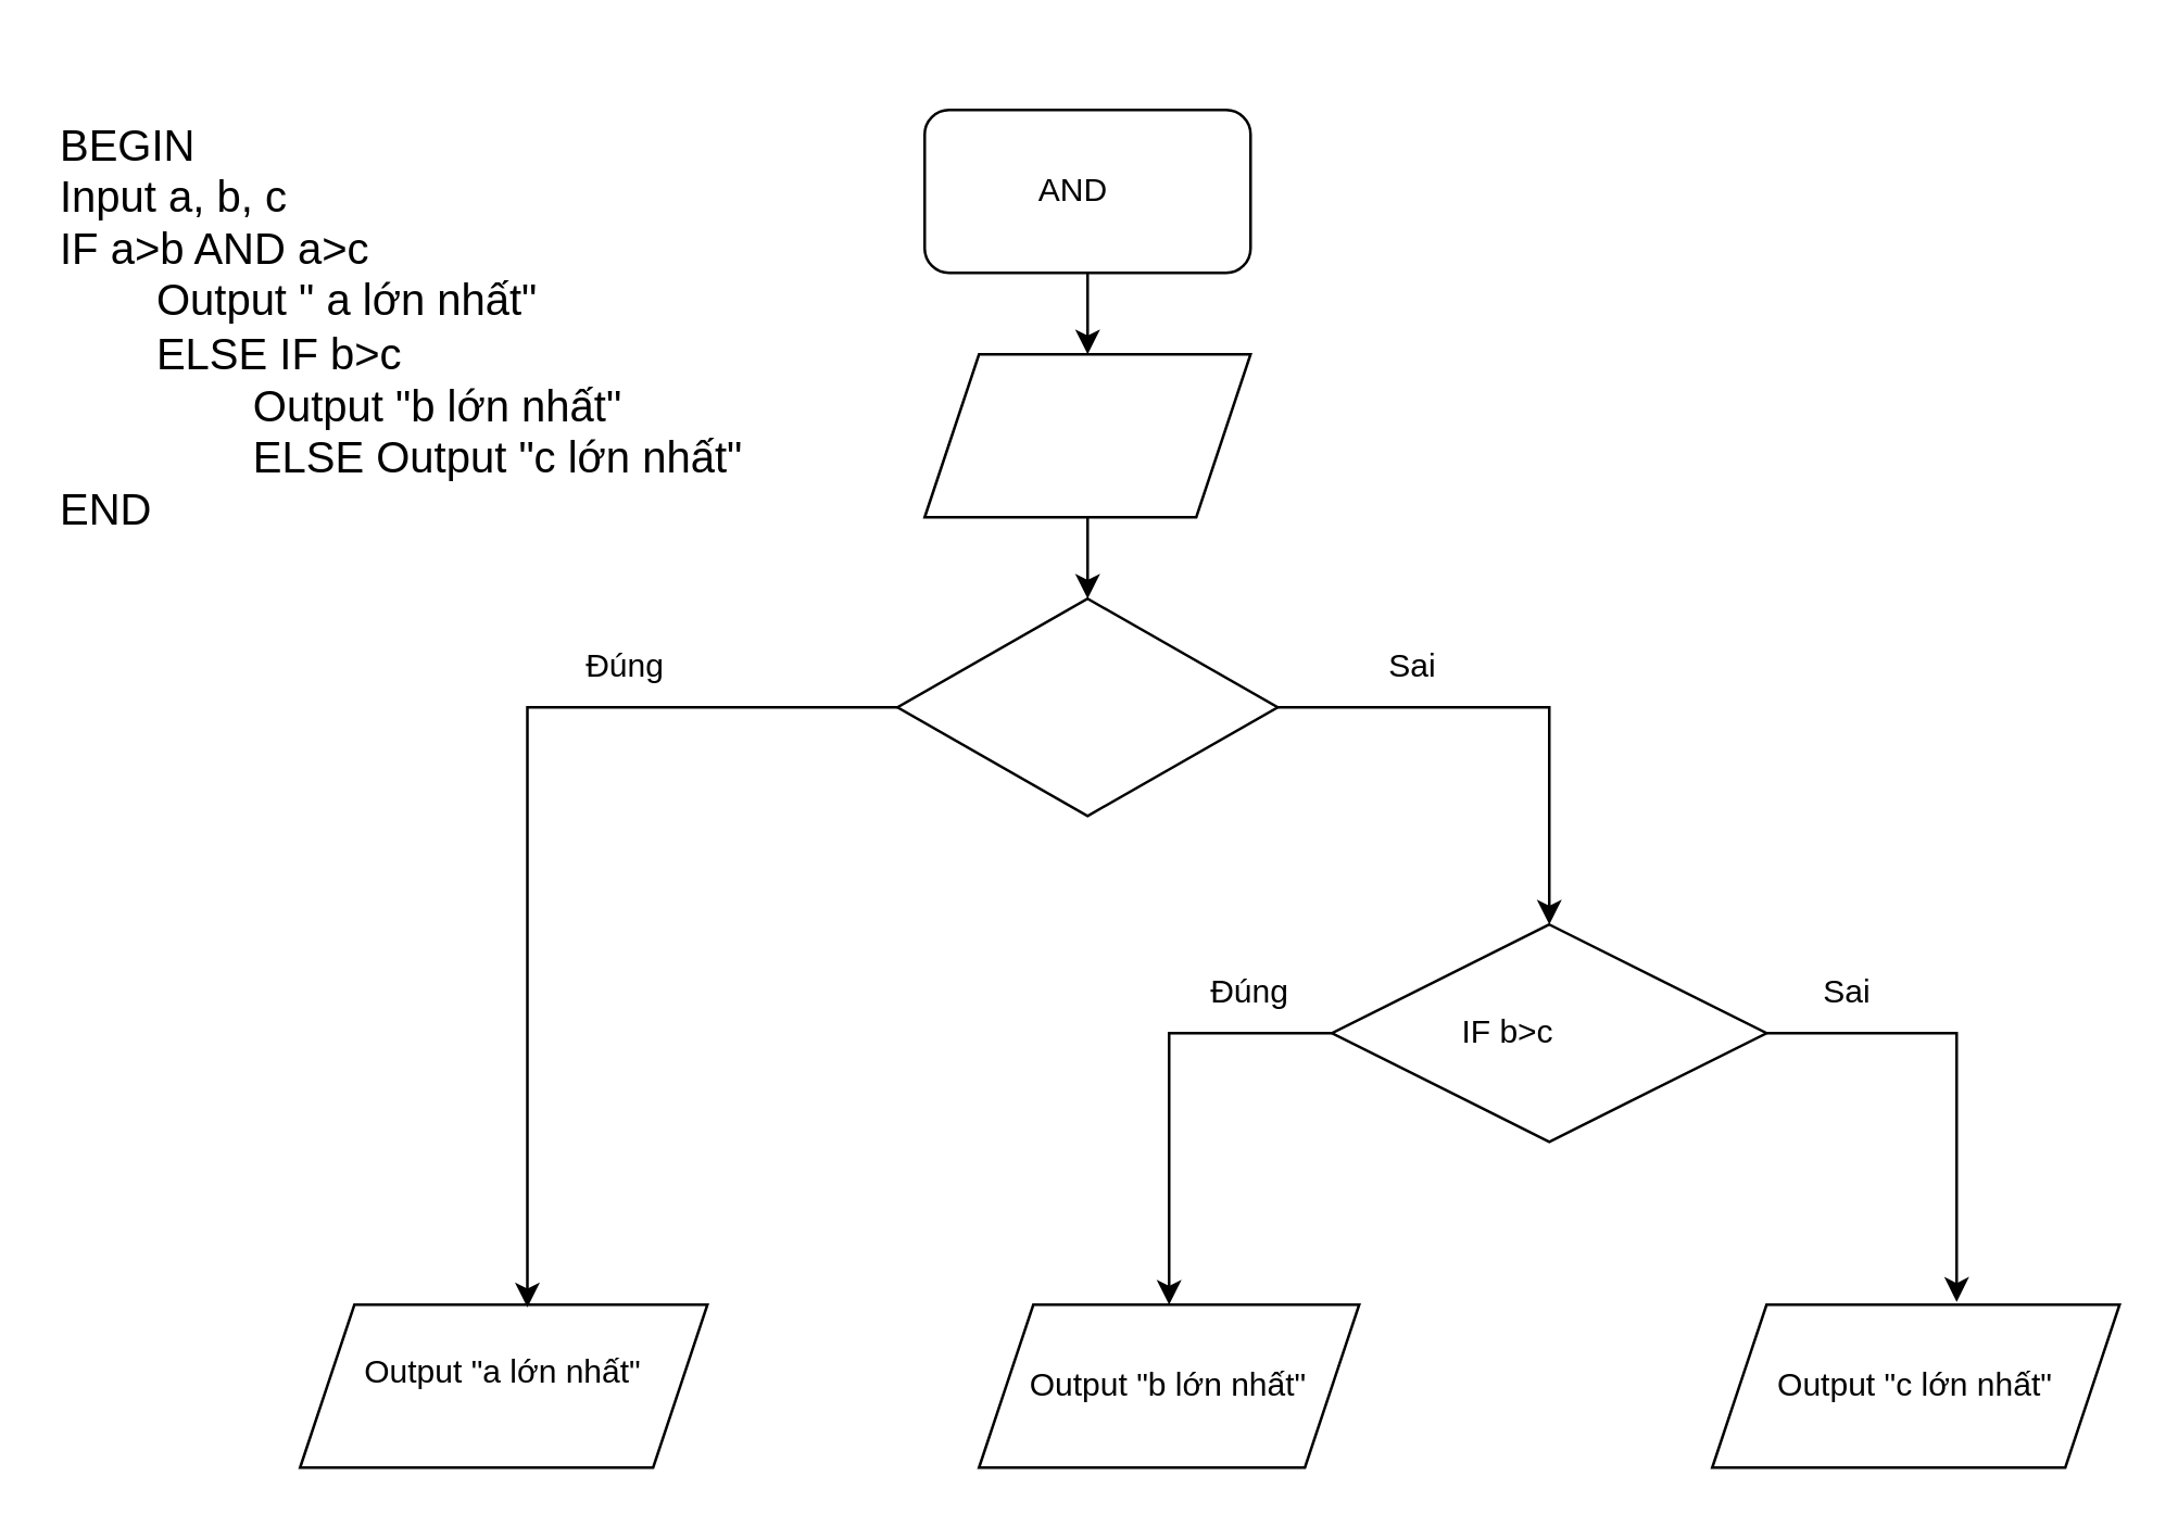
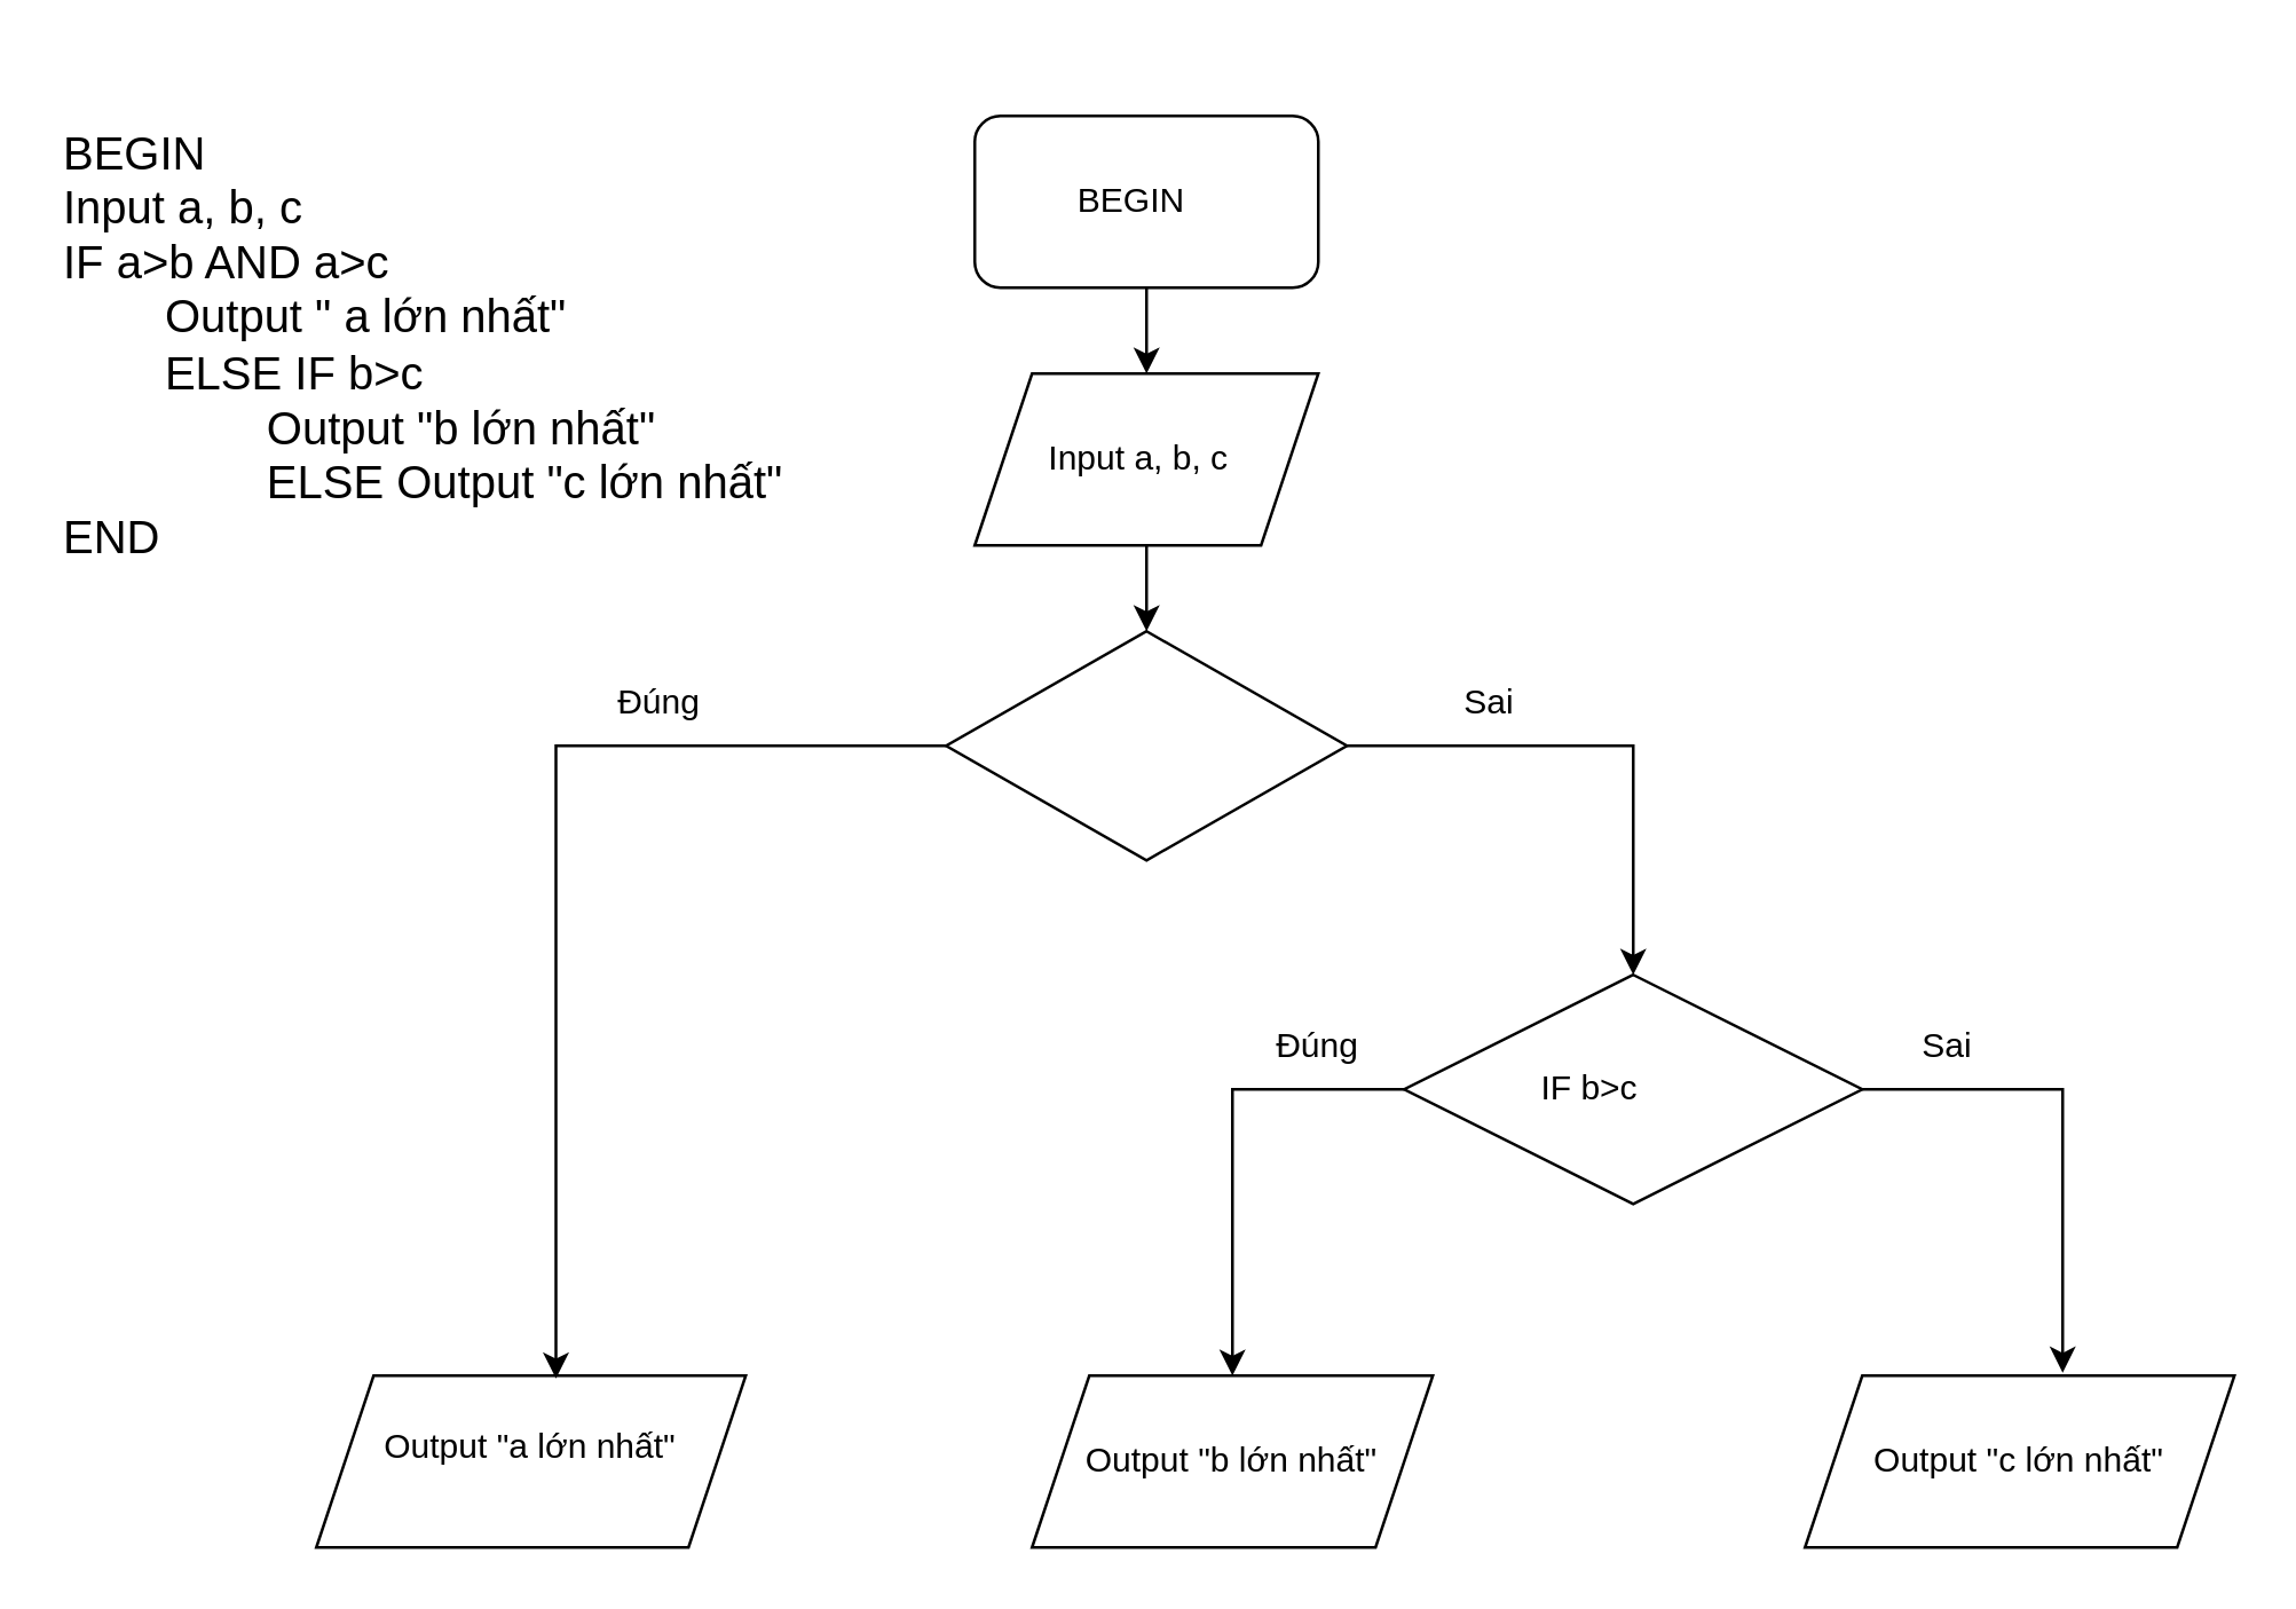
  <mxCell id="0" />
  <mxCell id="1" parent="0" />
  <mxCell id="2" value="&lt;font style=&quot;font-size: 16px;&quot;&gt;BEGIN&lt;/font&gt;&lt;div&gt;&lt;font style=&quot;font-size: 16px;&quot;&gt;Input a, b, c&lt;/font&gt;&lt;/div&gt;&lt;div&gt;&lt;span style=&quot;font-size: 16px;&quot;&gt;IF a&amp;gt;b AND a&amp;gt;c&lt;/span&gt;&lt;/div&gt;&lt;div&gt;&lt;span style=&quot;font-size: 16px;&quot;&gt;&lt;span style=&quot;white-space: pre;&quot;&gt;&#09;&lt;/span&gt;Output &quot; a lớn nhất&quot;&lt;br&gt;&lt;/span&gt;&lt;/div&gt;&lt;div&gt;&lt;span style=&quot;font-size: 16px;&quot;&gt;&lt;span style=&quot;white-space: pre;&quot;&gt;&#09;&lt;/span&gt;ELSE IF b&amp;gt;c&lt;br&gt;&lt;/span&gt;&lt;/div&gt;&lt;div&gt;&lt;span style=&quot;font-size: 16px;&quot;&gt;&lt;span style=&quot;white-space: pre;&quot;&gt;&#09;&lt;/span&gt;&lt;span style=&quot;white-space: pre;&quot;&gt;&#09;&lt;/span&gt;Output &quot;b lớn nhất&quot;&lt;br&gt;&lt;/span&gt;&lt;/div&gt;&lt;div&gt;&lt;span style=&quot;font-size: 16px;&quot;&gt;&lt;span style=&quot;white-space: pre;&quot;&gt;&#09;&lt;/span&gt;&lt;span style=&quot;white-space: pre;&quot;&gt;&#09;&lt;/span&gt;ELSE Output &quot;c lớn nhất&quot;&lt;br&gt;&lt;/span&gt;&lt;/div&gt;&lt;div&gt;&lt;span style=&quot;font-size: 16px;&quot;&gt;END&lt;/span&gt;&lt;/div&gt;" style="text;html=1;align=left;verticalAlign=middle;whiteSpace=wrap;rounded=0;fillColor=default;" vertex="1" parent="1"><mxGeometry x="20" y="20" width="270" height="200" as="geometry" /></mxCell>
  <mxCell id="3" style="edgeStyle=orthogonalEdgeStyle;rounded=0;orthogonalLoop=1;jettySize=auto;html=1;entryX=0.5;entryY=0;entryDx=0;entryDy=0;" edge="1" parent="1" source="4" target="7"><mxGeometry relative="1" as="geometry" /></mxCell>
  <mxCell id="4" value="" style="rounded=1;whiteSpace=wrap;html=1;" vertex="1" parent="1"><mxGeometry x="340" y="40" width="120" height="60" as="geometry" /></mxCell>
- <mxCell id="5" value="AND" style="text;html=1;align=center;verticalAlign=middle;whiteSpace=wrap;rounded=0;" vertex="1" parent="1"><mxGeometry x="365" y="55" width="60" height="30" as="geometry" /></mxCell>
+ <mxCell id="5" value="BEGIN" style="text;html=1;align=center;verticalAlign=middle;whiteSpace=wrap;rounded=0;" vertex="1" parent="1"><mxGeometry x="365" y="55" width="60" height="30" as="geometry" /></mxCell>
  <mxCell id="6" style="edgeStyle=orthogonalEdgeStyle;rounded=0;orthogonalLoop=1;jettySize=auto;html=1;entryX=0.5;entryY=0;entryDx=0;entryDy=0;" edge="1" parent="1" source="7" target="10"><mxGeometry relative="1" as="geometry" /></mxCell>
  <mxCell id="7" value="" style="shape=parallelogram;perimeter=parallelogramPerimeter;whiteSpace=wrap;html=1;fixedSize=1;" vertex="1" parent="1"><mxGeometry x="340" y="130" width="120" height="60" as="geometry" /></mxCell>
+ <mxCell id="8" value="Input a, b, c" style="text;html=1;align=center;verticalAlign=middle;whiteSpace=wrap;rounded=0;" vertex="1" parent="1"><mxGeometry x="365" y="150" width="65" height="20" as="geometry" /></mxCell>
  <mxCell id="9" style="edgeStyle=orthogonalEdgeStyle;rounded=0;orthogonalLoop=1;jettySize=auto;html=1;entryX=0.5;entryY=0;entryDx=0;entryDy=0;" edge="1" parent="1" source="10" target="12"><mxGeometry relative="1" as="geometry" /></mxCell>
  <mxCell id="10" value="" style="rhombus;whiteSpace=wrap;html=1;" vertex="1" parent="1"><mxGeometry x="330" y="220" width="140" height="80" as="geometry" /></mxCell>
  <mxCell id="11" value="" style="shape=parallelogram;perimeter=parallelogramPerimeter;whiteSpace=wrap;html=1;fixedSize=1;" vertex="1" parent="1"><mxGeometry x="110" y="480" width="150" height="60" as="geometry" /></mxCell>
  <mxCell id="12" value="" style="rhombus;whiteSpace=wrap;html=1;" vertex="1" parent="1"><mxGeometry x="490" y="340" width="160" height="80" as="geometry" /></mxCell>
  <mxCell id="13" style="edgeStyle=orthogonalEdgeStyle;rounded=0;orthogonalLoop=1;jettySize=auto;html=1;entryX=0.558;entryY=0.017;entryDx=0;entryDy=0;entryPerimeter=0;" edge="1" parent="1" source="10" target="11"><mxGeometry relative="1" as="geometry"><Array as="points"><mxPoint x="194" y="260" /></Array></mxGeometry></mxCell>
  <mxCell id="14" value="Đúng" style="text;html=1;align=center;verticalAlign=middle;whiteSpace=wrap;rounded=0;" vertex="1" parent="1"><mxGeometry x="200" y="230" width="60" height="30" as="geometry" /></mxCell>
  <mxCell id="15" value="Sai" style="text;html=1;align=center;verticalAlign=middle;whiteSpace=wrap;rounded=0;" vertex="1" parent="1"><mxGeometry x="490" y="230" width="60" height="30" as="geometry" /></mxCell>
  <mxCell id="16" value="Output &quot;a lớn nhất&quot;" style="text;html=1;align=center;verticalAlign=middle;whiteSpace=wrap;rounded=0;" vertex="1" parent="1"><mxGeometry x="130" y="490" width="110" height="30" as="geometry" /></mxCell>
  <mxCell id="17" style="edgeStyle=orthogonalEdgeStyle;rounded=0;orthogonalLoop=1;jettySize=auto;html=1;entryX=0.5;entryY=0;entryDx=0;entryDy=0;exitX=1;exitY=1;exitDx=0;exitDy=0;" edge="1" parent="1" source="23" target="19"><mxGeometry relative="1" as="geometry"><Array as="points"><mxPoint x="430" y="380" /></Array></mxGeometry></mxCell>
  <mxCell id="18" value="IF b&amp;gt;c" style="text;html=1;align=center;verticalAlign=middle;whiteSpace=wrap;rounded=0;" vertex="1" parent="1"><mxGeometry x="525" y="365" width="60" height="30" as="geometry" /></mxCell>
  <mxCell id="19" value="Output &quot;b lớn nhất&quot;" style="shape=parallelogram;perimeter=parallelogramPerimeter;whiteSpace=wrap;html=1;fixedSize=1;" vertex="1" parent="1"><mxGeometry x="360" y="480" width="140" height="60" as="geometry" /></mxCell>
  <mxCell id="20" value="Output &quot;c lớn nhất&quot;" style="shape=parallelogram;perimeter=parallelogramPerimeter;whiteSpace=wrap;html=1;fixedSize=1;" vertex="1" parent="1"><mxGeometry x="630" y="480" width="150" height="60" as="geometry" /></mxCell>
  <mxCell id="21" style="edgeStyle=orthogonalEdgeStyle;rounded=0;orthogonalLoop=1;jettySize=auto;html=1;entryX=0.6;entryY=-0.017;entryDx=0;entryDy=0;entryPerimeter=0;" edge="1" parent="1" source="12" target="20"><mxGeometry relative="1" as="geometry"><Array as="points"><mxPoint x="720" y="380" /></Array></mxGeometry></mxCell>
  <mxCell id="22" value="Sai" style="text;html=1;align=center;verticalAlign=middle;whiteSpace=wrap;rounded=0;" vertex="1" parent="1"><mxGeometry x="650" y="350" width="60" height="30" as="geometry" /></mxCell>
  <mxCell id="23" value="Đúng" style="text;html=1;align=center;verticalAlign=middle;whiteSpace=wrap;rounded=0;" vertex="1" parent="1"><mxGeometry x="430" y="350" width="60" height="30" as="geometry" /></mxCell>
